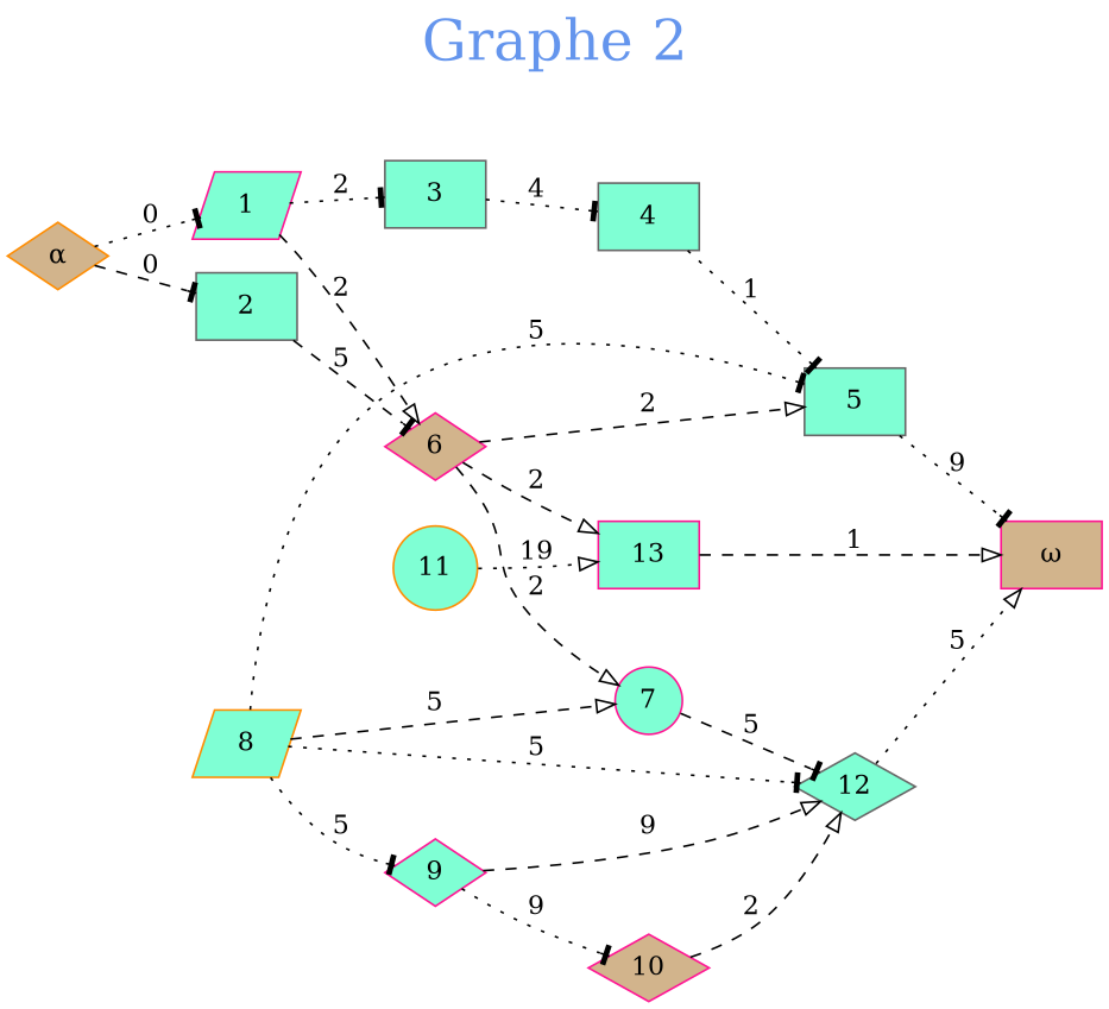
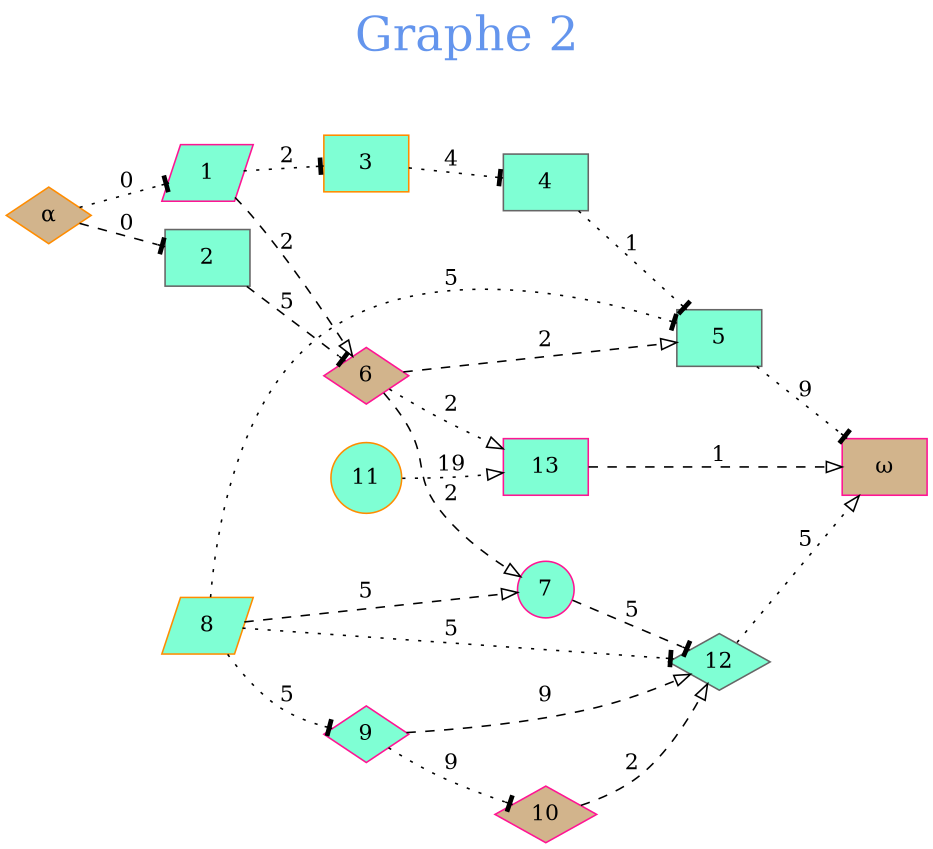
  digraph {
    fontcolor=cornflowerblue
    fontsize=30
    label="Graphe 2"
    labelloc=t
    rankdir=LR
    node [color=deeppink fillcolor=aquamarine shape=box style=filled]
    edge [arrowhead=tee style=dotted]
    n1 [color=darkorange fillcolor=tan label="α" shape=diamond]
    n2 [label=1 shape=parallelogram]
    n3 [color=gray40 label=2]
-   n4 [color=gray40 label=3]
+   n4 [color=darkorange label=3]
    n5 [fillcolor=tan label=6 shape=diamond]
    n6 [color=gray40 label=4]
    n7 [color=gray40 label=5]
    n8 [label=7 shape=circle]
    n9 [label=13]
    n10 [fillcolor=tan label="ω"]
    n11 [color=gray40 label=12 shape=diamond]
    n12 [color=darkorange label=11 shape=circle]
    n13 [color=darkorange label=8 shape=parallelogram]
    n14 [label=9 shape=diamond]
    n15 [fillcolor=tan label=10 shape=diamond]
    n1 -> n2 [label=0]
    n1 -> n3 [label=0 style=dashed]
    n2 -> n4 [label=2]
    n2 -> n5 [arrowhead=onormal label=2 style=dashed]
    n3 -> n5 [label=5 style=dashed]
    n4 -> n6 [label=4]
    n5 -> n7 [arrowhead=onormal label=2 style=dashed]
    n5 -> n8 [arrowhead=onormal label=2 style=dashed]
-   n5 -> n9 [arrowhead=onormal label=2 style=dashed]
+   n5 -> n9 [arrowhead=onormal label=2]
    n6 -> n7 [label=1]
    n7 -> n10 [label=9]
    n8 -> n11 [label=5 style=dashed]
    n9 -> n10 [arrowhead=onormal label=1 style=dashed]
    n11 -> n10 [arrowhead=onormal label=5]
    n12 -> n9 [arrowhead=onormal label=19]
    n13 -> n7 [label=5]
    n13 -> n8 [arrowhead=onormal label=5 style=dashed]
    n13 -> n11 [label=5]
    n13 -> n14 [label=5]
    n14 -> n11 [arrowhead=onormal label=9 style=dashed]
    n14 -> n15 [label=9]
    n15 -> n11 [arrowhead=onormal label=2 style=dashed]
  }
